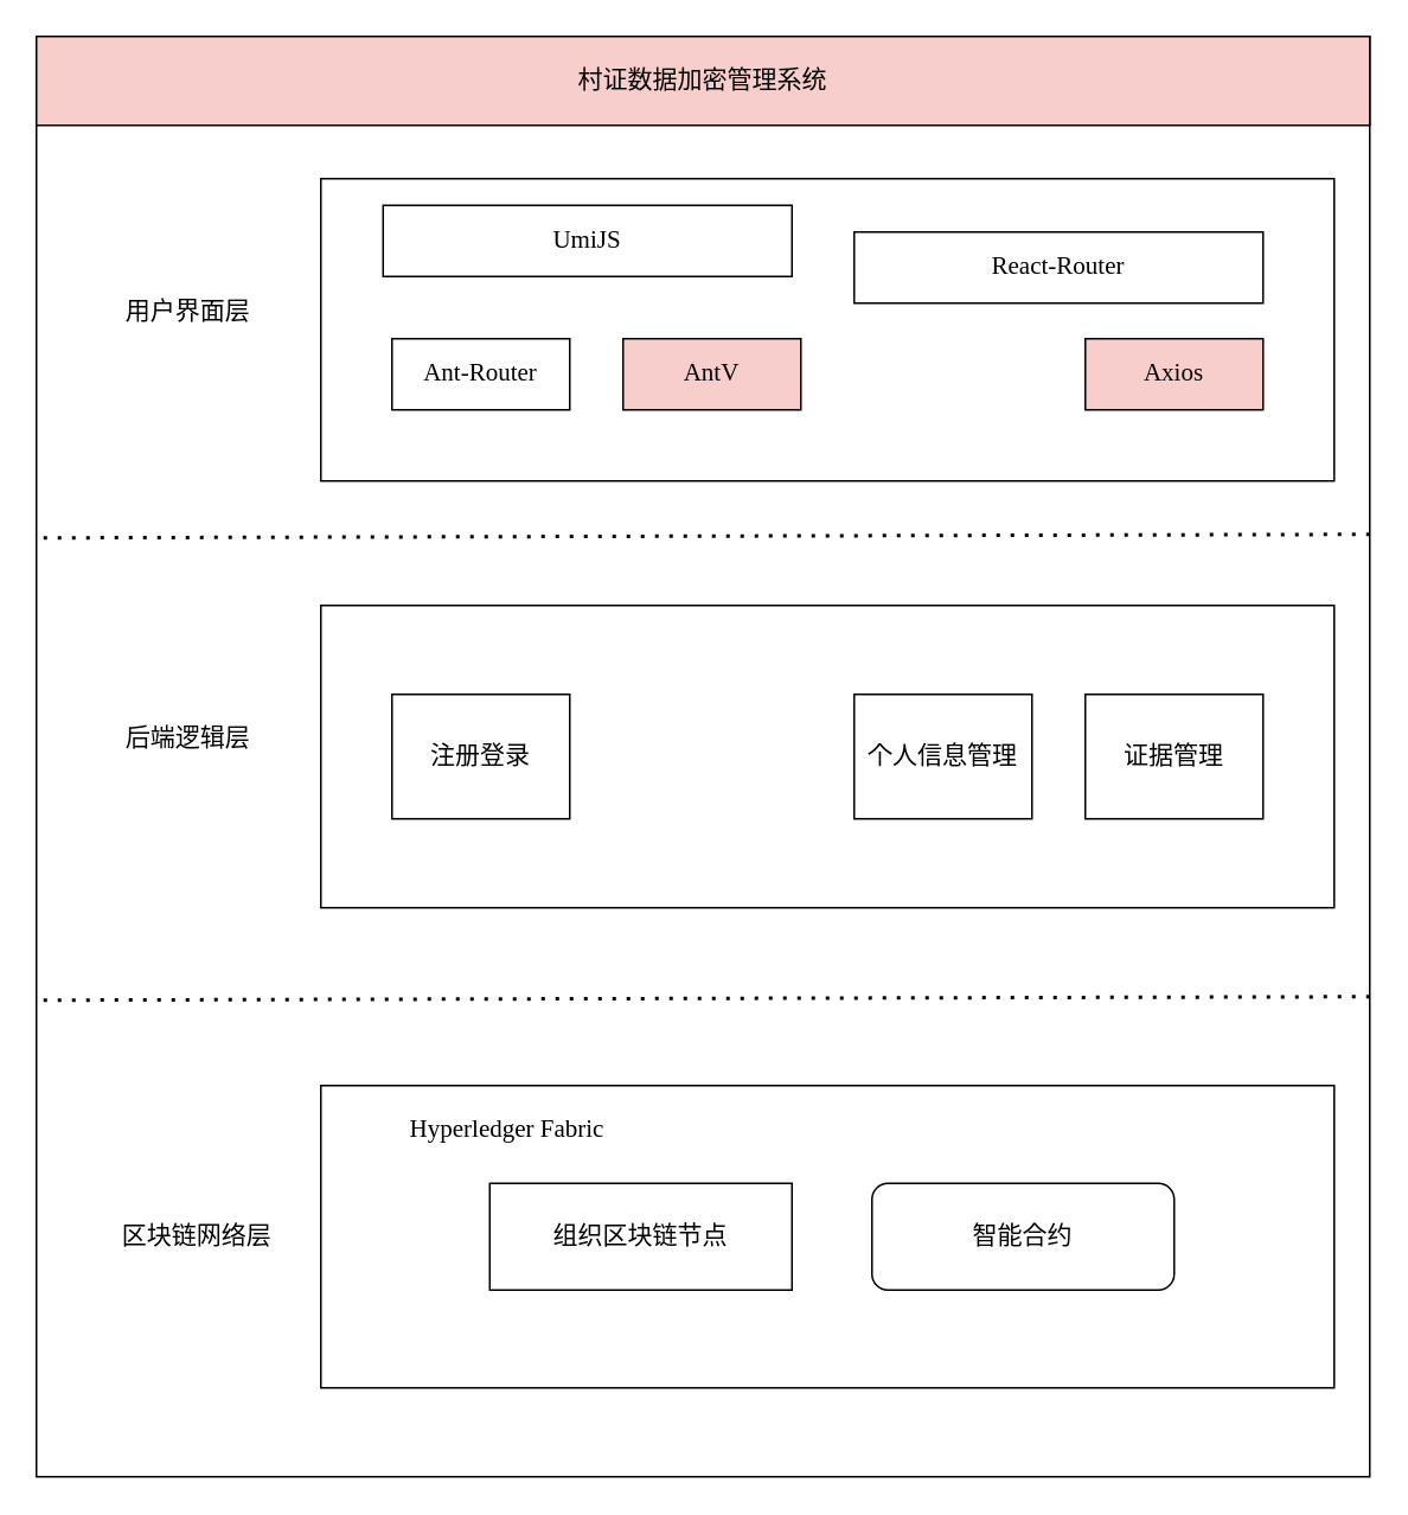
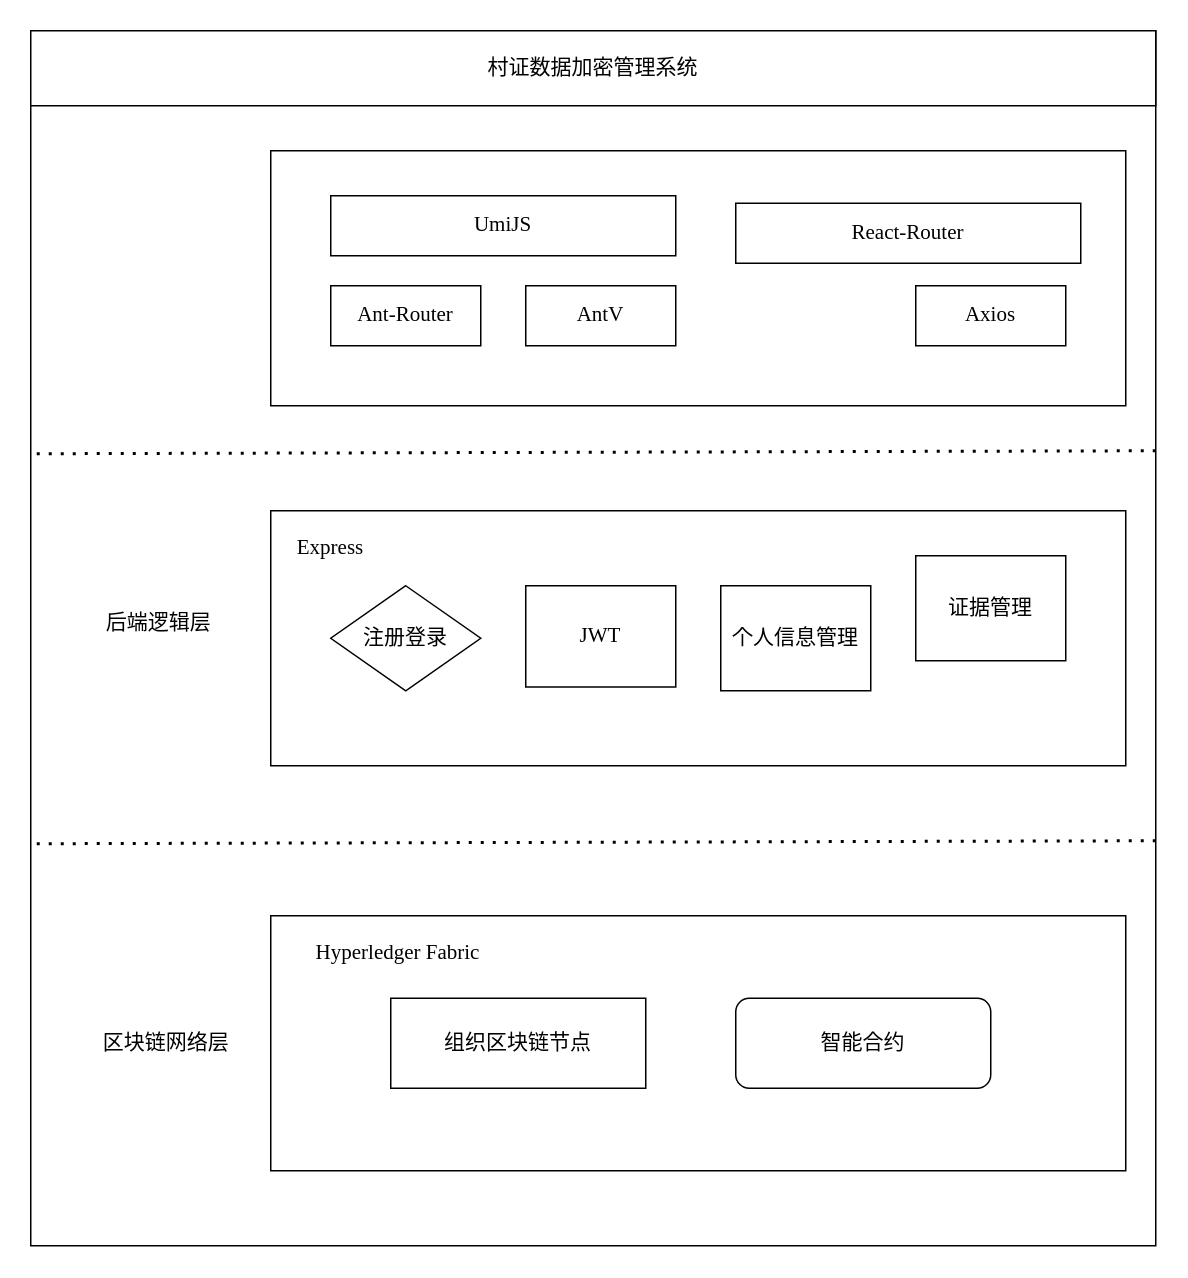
  <mxCell id="0" />
  <mxCell id="1" parent="0" />
  <mxCell id="2" value="" style="group;fontFamily=宋体;fontSize=15;" vertex="1" connectable="0" parent="1"><mxGeometry x="20" y="20" width="750" height="810" as="geometry" /></mxCell>
  <mxCell id="3" value="" style="whiteSpace=wrap;html=1;strokeWidth=1;fontFamily=宋体;fontSize=14;" vertex="1" parent="2"><mxGeometry width="750" height="810" as="geometry" /></mxCell>
- <mxCell id="4" value="村证数据加密管理系统" style="rounded=0;whiteSpace=wrap;html=1;fontFamily=宋体;fontSize=14;fillColor=#f8cecc;" vertex="1" parent="2"><mxGeometry width="750" height="50" as="geometry" /></mxCell>
+ <mxCell id="4" value="村证数据加密管理系统" style="rounded=0;whiteSpace=wrap;html=1;fontFamily=宋体;fontSize=14;" vertex="1" parent="2"><mxGeometry width="750" height="50" as="geometry" /></mxCell>
  <mxCell id="5" value="" style="endArrow=none;dashed=1;html=1;dashPattern=1 3;strokeWidth=2;rounded=0;entryX=-0.003;entryY=0.359;entryDx=0;entryDy=0;exitX=0.998;exitY=0.357;exitDx=0;exitDy=0;entryPerimeter=0;exitPerimeter=0;fontFamily=宋体;fontSize=14;" edge="1" parent="2"><mxGeometry width="50" height="50" relative="1" as="geometry"><mxPoint x="750" y="280" as="sourcePoint" /><mxPoint x="-1" y="282" as="targetPoint" /></mxGeometry></mxCell>
  <mxCell id="6" value="" style="endArrow=none;dashed=1;html=1;dashPattern=1 3;strokeWidth=2;rounded=0;entryX=-0.003;entryY=0.359;entryDx=0;entryDy=0;exitX=0.998;exitY=0.357;exitDx=0;exitDy=0;entryPerimeter=0;exitPerimeter=0;fontFamily=宋体;fontSize=14;" edge="1" parent="2"><mxGeometry width="50" height="50" relative="1" as="geometry"><mxPoint x="750" y="540" as="sourcePoint" /><mxPoint x="-1" y="542" as="targetPoint" /></mxGeometry></mxCell>
- <mxCell id="7" value="用户界面层" style="text;html=1;strokeColor=none;fillColor=none;align=center;verticalAlign=middle;whiteSpace=wrap;rounded=0;fontFamily=宋体;fontSize=14;" vertex="1" parent="2"><mxGeometry x="41" y="140" width="89" height="30" as="geometry" /></mxCell>
  <mxCell id="8" value="后端逻辑层" style="text;html=1;strokeColor=none;fillColor=none;align=center;verticalAlign=middle;whiteSpace=wrap;rounded=0;fontFamily=宋体;fontSize=14;" vertex="1" parent="2"><mxGeometry x="41" y="380" width="89" height="30" as="geometry" /></mxCell>
  <mxCell id="9" value="" style="rounded=0;whiteSpace=wrap;html=1;fontFamily=宋体;fontSize=14;" vertex="1" parent="2"><mxGeometry x="160" y="80" width="570" height="170" as="geometry" /></mxCell>
  <mxCell id="10" value="" style="rounded=0;whiteSpace=wrap;html=1;fontFamily=宋体;fontSize=14;" vertex="1" parent="2"><mxGeometry x="160" y="320" width="570" height="170" as="geometry" /></mxCell>
  <mxCell id="11" value="" style="rounded=0;whiteSpace=wrap;html=1;fontFamily=宋体;fontSize=14;" vertex="1" parent="2"><mxGeometry x="160" y="590" width="570" height="170" as="geometry" /></mxCell>
- <mxCell id="12" value="UmiJS" style="rounded=0;whiteSpace=wrap;html=1;fontFamily=宋体;fontSize=14;" vertex="1" parent="2"><mxGeometry x="195" y="95" width="230" height="40" as="geometry" /></mxCell>
+ <mxCell id="12" value="UmiJS" style="rounded=0;whiteSpace=wrap;html=1;fontFamily=宋体;fontSize=14;" vertex="1" parent="2"><mxGeometry x="200" y="110" width="230" height="40" as="geometry" /></mxCell>
  <mxCell id="13" value="Ant-Router" style="rounded=0;whiteSpace=wrap;html=1;fontFamily=宋体;fontSize=14;" vertex="1" parent="2"><mxGeometry x="200" y="170" width="100" height="40" as="geometry" /></mxCell>
- <mxCell id="14" value="AntV" style="rounded=0;whiteSpace=wrap;html=1;fontFamily=宋体;fontSize=14;fillColor=#f8cecc;" vertex="1" parent="2"><mxGeometry x="330" y="170" width="100" height="40" as="geometry" /></mxCell>
- <mxCell id="15" value="Axios" style="rounded=0;whiteSpace=wrap;html=1;fontFamily=宋体;fontSize=14;fillColor=#f8cecc;" vertex="1" parent="2"><mxGeometry x="590" y="170" width="100" height="40" as="geometry" /></mxCell>
- <mxCell id="16" value="React-Router" style="rounded=0;whiteSpace=wrap;html=1;fontFamily=宋体;fontSize=14;" vertex="1" parent="2"><mxGeometry x="460" y="110" width="230" height="40" as="geometry" /></mxCell>
- <mxCell id="18" value="注册登录" style="rounded=0;whiteSpace=wrap;html=1;fontFamily=宋体;fontSize=14;" vertex="1" parent="2"><mxGeometry x="200" y="370" width="100" height="70" as="geometry" /></mxCell>
+ <mxCell id="14" value="AntV" style="rounded=0;whiteSpace=wrap;html=1;fontFamily=宋体;fontSize=14;" vertex="1" parent="2"><mxGeometry x="330" y="170" width="100" height="40" as="geometry" /></mxCell>
+ <mxCell id="15" value="Axios" style="rounded=0;whiteSpace=wrap;html=1;fontFamily=宋体;fontSize=14;" vertex="1" parent="2"><mxGeometry x="590" y="170" width="100" height="40" as="geometry" /></mxCell>
+ <mxCell id="16" value="React-Router" style="rounded=0;whiteSpace=wrap;html=1;fontFamily=宋体;fontSize=14;" vertex="1" parent="2"><mxGeometry x="470" y="115" width="230" height="40" as="geometry" /></mxCell>
+ <mxCell id="17" value="Express" style="text;html=1;strokeColor=none;fillColor=none;align=center;verticalAlign=middle;whiteSpace=wrap;rounded=0;fontFamily=宋体;fontSize=14;" vertex="1" parent="2"><mxGeometry x="170" y="330" width="60" height="30" as="geometry" /></mxCell>
+ <mxCell id="18" value="注册登录" style="rhombus;whiteSpace=wrap;html=1;fontFamily=宋体;fontSize=14;" vertex="1" parent="2"><mxGeometry x="200" y="370" width="100" height="70" as="geometry" /></mxCell>
  <mxCell id="19" value="个人信息管理" style="rounded=0;whiteSpace=wrap;html=1;fontFamily=宋体;fontSize=14;" vertex="1" parent="2"><mxGeometry x="460" y="370" width="100" height="70" as="geometry" /></mxCell>
- <mxCell id="21" value="证据管理" style="rounded=0;whiteSpace=wrap;html=1;fontFamily=宋体;fontSize=14;" vertex="1" parent="2"><mxGeometry x="590" y="370" width="100" height="70" as="geometry" /></mxCell>
- <mxCell id="22" value="组织区块链节点" style="rounded=0;whiteSpace=wrap;html=1;fontFamily=宋体;fontSize=14;" vertex="1" parent="2"><mxGeometry x="255" y="645" width="170" height="60" as="geometry" /></mxCell>
+ <mxCell id="20" value="JWT" style="rounded=0;whiteSpace=wrap;html=1;fontFamily=宋体;fontSize=14;" vertex="1" parent="2"><mxGeometry x="330" y="370" width="100" height="67.5" as="geometry" /></mxCell>
+ <mxCell id="21" value="证据管理" style="rounded=0;whiteSpace=wrap;html=1;fontFamily=宋体;fontSize=14;" vertex="1" parent="2"><mxGeometry x="590" y="350" width="100" height="70" as="geometry" /></mxCell>
+ <mxCell id="22" value="组织区块链节点" style="rounded=0;whiteSpace=wrap;html=1;fontFamily=宋体;fontSize=14;" vertex="1" parent="2"><mxGeometry x="240" y="645" width="170" height="60" as="geometry" /></mxCell>
  <mxCell id="23" value="智能合约" style="whiteSpace=wrap;html=1;fontFamily=宋体;fontSize=14;rounded=1;" vertex="1" parent="2"><mxGeometry x="470" y="645" width="170" height="60" as="geometry" /></mxCell>
  <mxCell id="24" value="区块链网络层" style="text;html=1;strokeColor=none;fillColor=none;align=center;verticalAlign=middle;whiteSpace=wrap;rounded=0;fontFamily=宋体;fontSize=14;" vertex="1" parent="2"><mxGeometry x="41" y="660" width="99" height="30" as="geometry" /></mxCell>
- <mxCell id="25" value="Hyperledger Fabric" style="text;html=1;strokeColor=none;fillColor=none;align=center;verticalAlign=middle;whiteSpace=wrap;rounded=0;fontFamily=宋体;fontSize=14;" vertex="1" parent="2"><mxGeometry x="190" y="600" width="150" height="30" as="geometry" /></mxCell>
+ <mxCell id="25" value="Hyperledger Fabric" style="text;html=1;strokeColor=none;fillColor=none;align=center;verticalAlign=middle;whiteSpace=wrap;rounded=0;fontFamily=宋体;fontSize=14;" vertex="1" parent="2"><mxGeometry x="170" y="600" width="150" height="30" as="geometry" /></mxCell>
